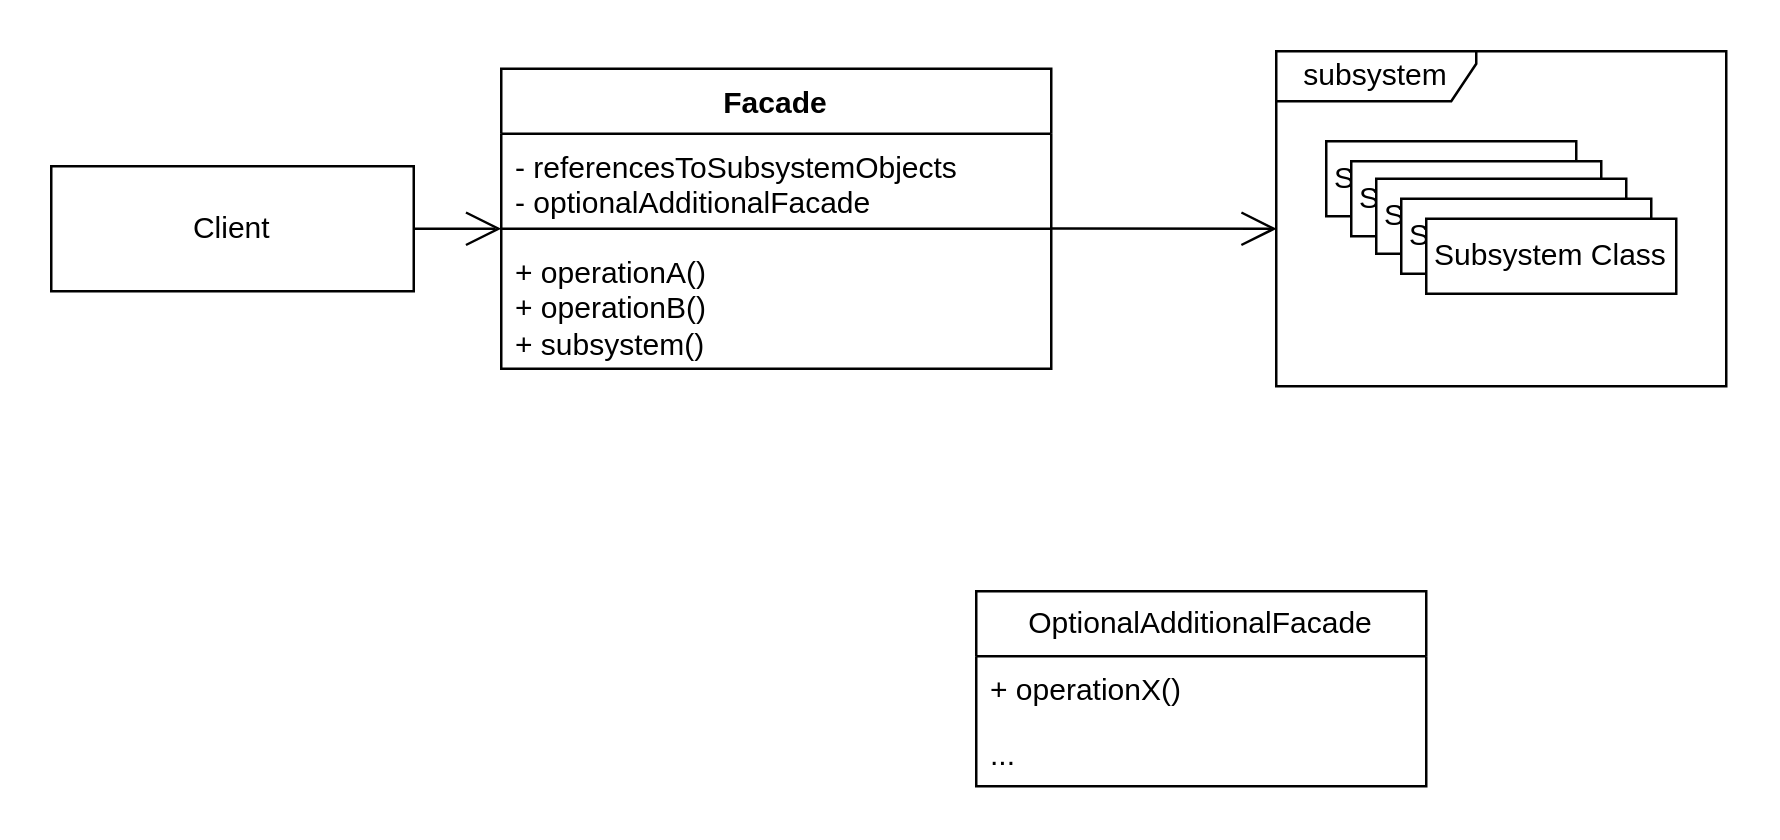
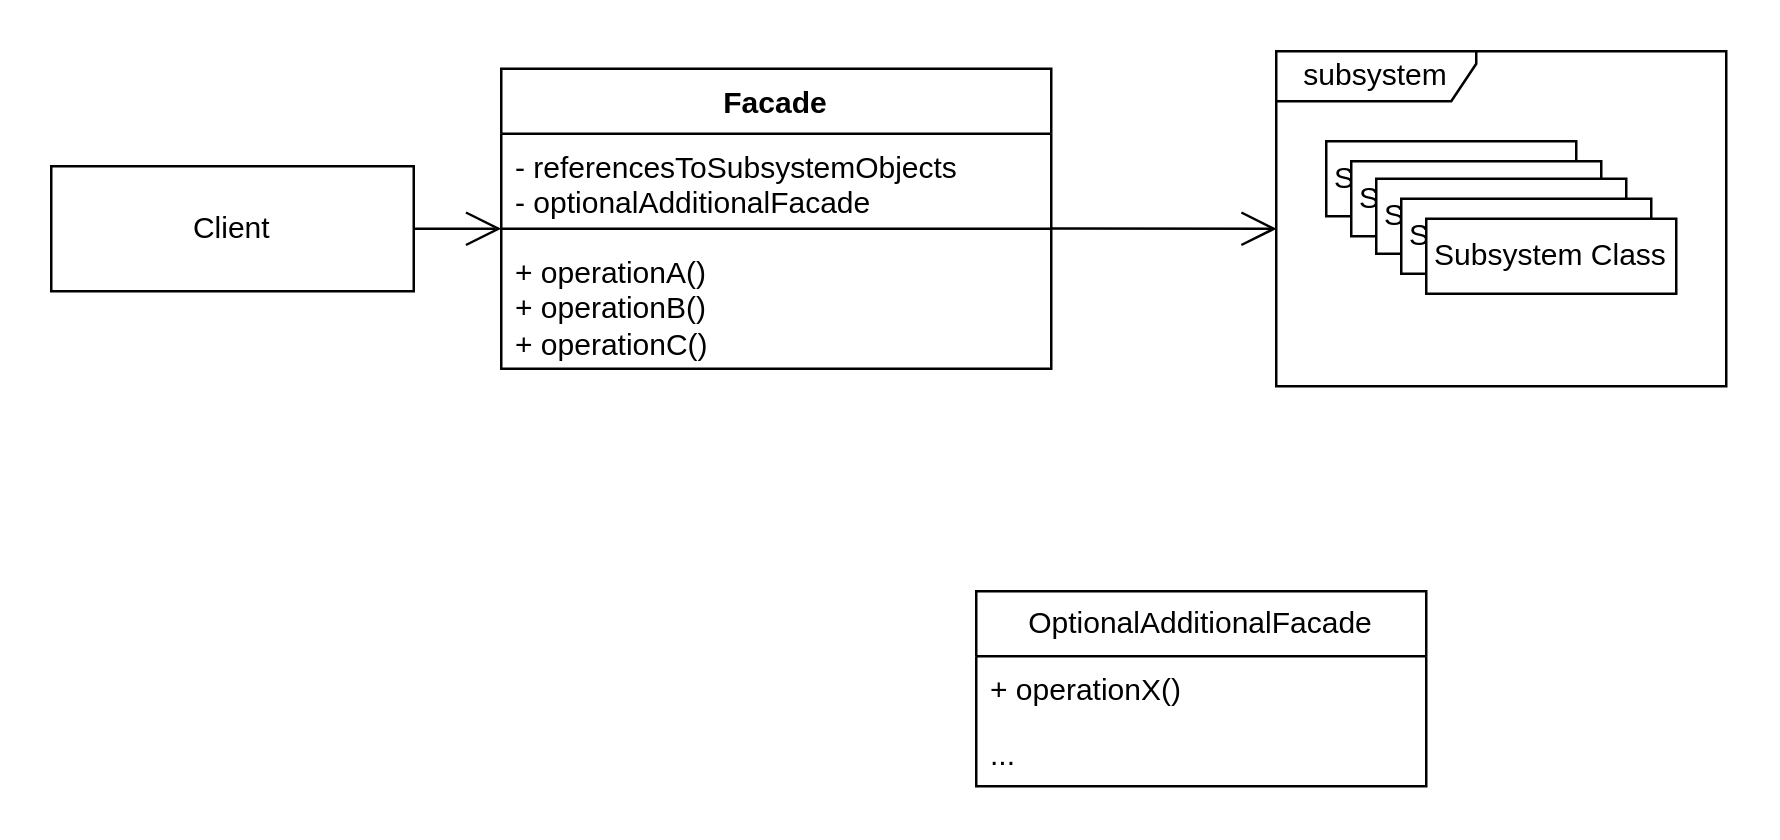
  <mxCell id="0" />
  <mxCell id="1" parent="0" />
  <mxCell id="2" value="Client" style="html=1;whiteSpace=wrap;" parent="1" vertex="1"><mxGeometry x="20" y="66" width="145" height="50" as="geometry" /></mxCell>
  <mxCell id="3" value="Facade" style="swimlane;fontStyle=1;align=center;verticalAlign=top;childLayout=stackLayout;horizontal=1;startSize=26;horizontalStack=0;resizeParent=1;resizeParentMax=0;resizeLast=0;collapsible=1;marginBottom=0;whiteSpace=wrap;html=1;" parent="1" vertex="1"><mxGeometry x="200" y="27" width="220" height="120" as="geometry" /></mxCell>
  <mxCell id="4" value="- referencesToSubsystemObjects&lt;br&gt;- optionalAdditionalFacade" style="text;strokeColor=none;fillColor=none;align=left;verticalAlign=top;spacingLeft=4;spacingRight=4;overflow=hidden;rotatable=0;points=[[0,0.5],[1,0.5]];portConstraint=eastwest;whiteSpace=wrap;html=1;" parent="3" vertex="1"><mxGeometry y="26" width="220" height="34" as="geometry" /></mxCell>
  <mxCell id="5" value="" style="line;strokeWidth=1;fillColor=none;align=left;verticalAlign=middle;spacingTop=-1;spacingLeft=3;spacingRight=3;rotatable=0;labelPosition=right;points=[];portConstraint=eastwest;strokeColor=inherit;" parent="3" vertex="1"><mxGeometry y="60" width="220" height="8" as="geometry" /></mxCell>
- <mxCell id="6" value="+ operationA()&lt;br&gt;+ operationB()&lt;br&gt;+ subsystem()" style="text;strokeColor=none;fillColor=none;align=left;verticalAlign=top;spacingLeft=4;spacingRight=4;overflow=hidden;rotatable=0;points=[[0,0.5],[1,0.5]];portConstraint=eastwest;whiteSpace=wrap;html=1;" parent="3" vertex="1"><mxGeometry y="68" width="220" height="52" as="geometry" /></mxCell>
+ <mxCell id="6" value="+ operationA()&lt;br&gt;+ operationB()&lt;br&gt;+ operationC()" style="text;strokeColor=none;fillColor=none;align=left;verticalAlign=top;spacingLeft=4;spacingRight=4;overflow=hidden;rotatable=0;points=[[0,0.5],[1,0.5]];portConstraint=eastwest;whiteSpace=wrap;html=1;" parent="3" vertex="1"><mxGeometry y="68" width="220" height="52" as="geometry" /></mxCell>
  <mxCell id="7" value="OptionalAdditionalFacade" style="swimlane;fontStyle=0;childLayout=stackLayout;horizontal=1;startSize=26;fillColor=none;horizontalStack=0;resizeParent=1;resizeParentMax=0;resizeLast=0;collapsible=1;marginBottom=0;whiteSpace=wrap;html=1;" parent="1" vertex="1"><mxGeometry x="390" y="236" width="180" height="78" as="geometry" /></mxCell>
  <mxCell id="8" value="+ operationX()" style="text;strokeColor=none;fillColor=none;align=left;verticalAlign=top;spacingLeft=4;spacingRight=4;overflow=hidden;rotatable=0;points=[[0,0.5],[1,0.5]];portConstraint=eastwest;whiteSpace=wrap;html=1;" parent="7" vertex="1"><mxGeometry y="26" width="180" height="26" as="geometry" /></mxCell>
  <mxCell id="9" value="..." style="text;strokeColor=none;fillColor=none;align=left;verticalAlign=top;spacingLeft=4;spacingRight=4;overflow=hidden;rotatable=0;points=[[0,0.5],[1,0.5]];portConstraint=eastwest;whiteSpace=wrap;html=1;" parent="7" vertex="1"><mxGeometry y="52" width="180" height="26" as="geometry" /></mxCell>
  <mxCell id="10" value="Subsystem Class" style="html=1;whiteSpace=wrap;" parent="1" vertex="1"><mxGeometry x="530" y="56" width="100" height="30" as="geometry" /></mxCell>
  <mxCell id="11" value="Subsystem Class" style="html=1;whiteSpace=wrap;" parent="1" vertex="1"><mxGeometry x="540" y="64" width="100" height="30" as="geometry" /></mxCell>
  <mxCell id="12" value="Subsystem Class" style="html=1;whiteSpace=wrap;" parent="1" vertex="1"><mxGeometry x="550" y="71" width="100" height="30" as="geometry" /></mxCell>
  <mxCell id="13" value="Subsystem Class" style="html=1;whiteSpace=wrap;" parent="1" vertex="1"><mxGeometry x="560" y="79" width="100" height="30" as="geometry" /></mxCell>
  <mxCell id="14" value="Subsystem Class" style="html=1;whiteSpace=wrap;" parent="1" vertex="1"><mxGeometry x="570" y="87" width="100" height="30" as="geometry" /></mxCell>
  <mxCell id="15" value="" style="endArrow=open;endFill=1;endSize=12;html=1;rounded=0;exitX=1;exitY=0.5;exitDx=0;exitDy=0;" parent="1" source="2" edge="1"><mxGeometry width="160" relative="1" as="geometry"><mxPoint x="150" y="206" as="sourcePoint" /><mxPoint x="200" y="91" as="targetPoint" /></mxGeometry></mxCell>
  <mxCell id="16" value="" style="endArrow=open;endFill=1;endSize=12;html=1;rounded=0;exitX=1;exitY=0.5;exitDx=0;exitDy=0;entryX=0.001;entryY=0.53;entryDx=0;entryDy=0;entryPerimeter=0;" parent="1" edge="1" target="17"><mxGeometry width="160" relative="1" as="geometry"><mxPoint x="420" y="90.9" as="sourcePoint" /><mxPoint x="505" y="91.1" as="targetPoint" /></mxGeometry></mxCell>
  <mxCell id="17" value="subsystem" style="shape=umlFrame;whiteSpace=wrap;html=1;pointerEvents=0;width=80;height=20;" vertex="1" parent="1"><mxGeometry x="510" y="20" width="180" height="134" as="geometry" /></mxCell>
